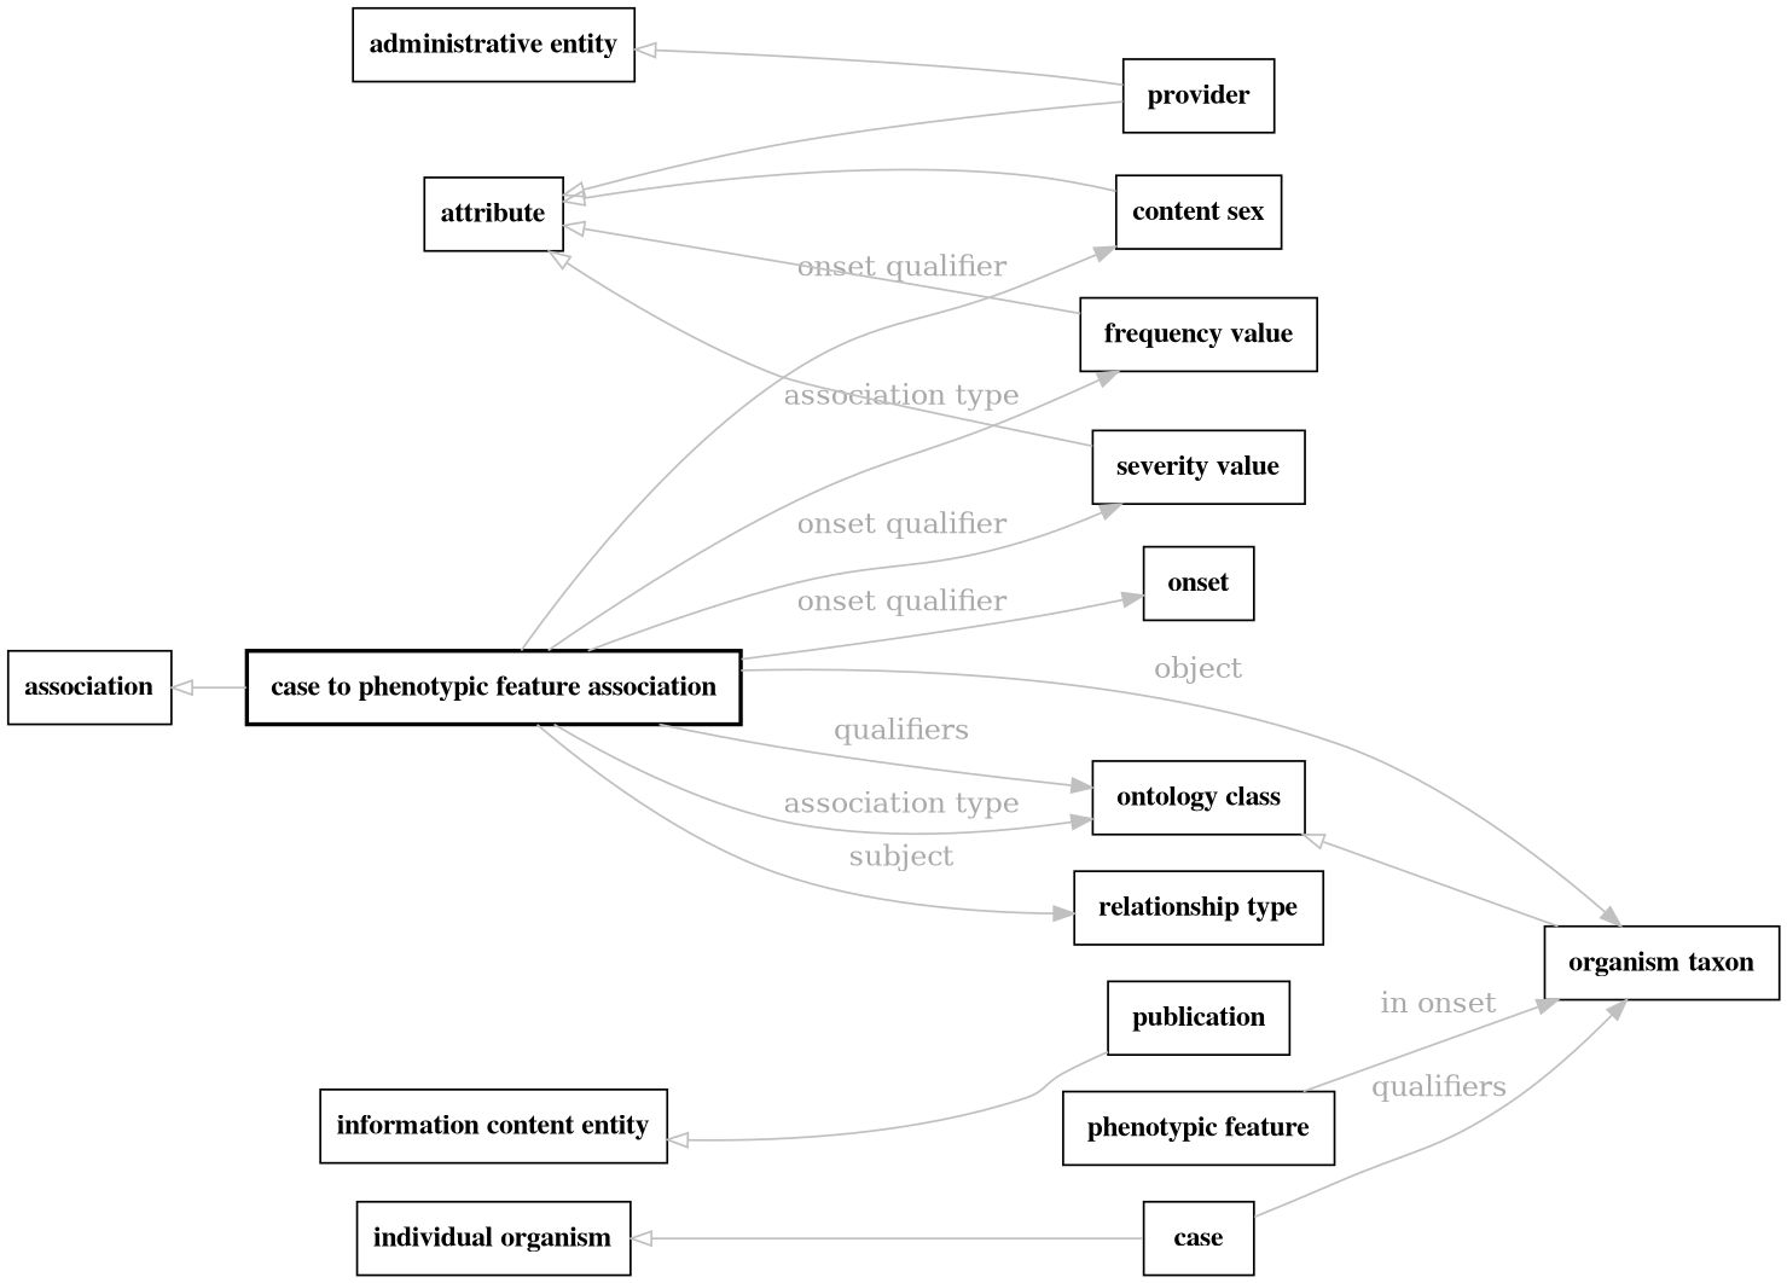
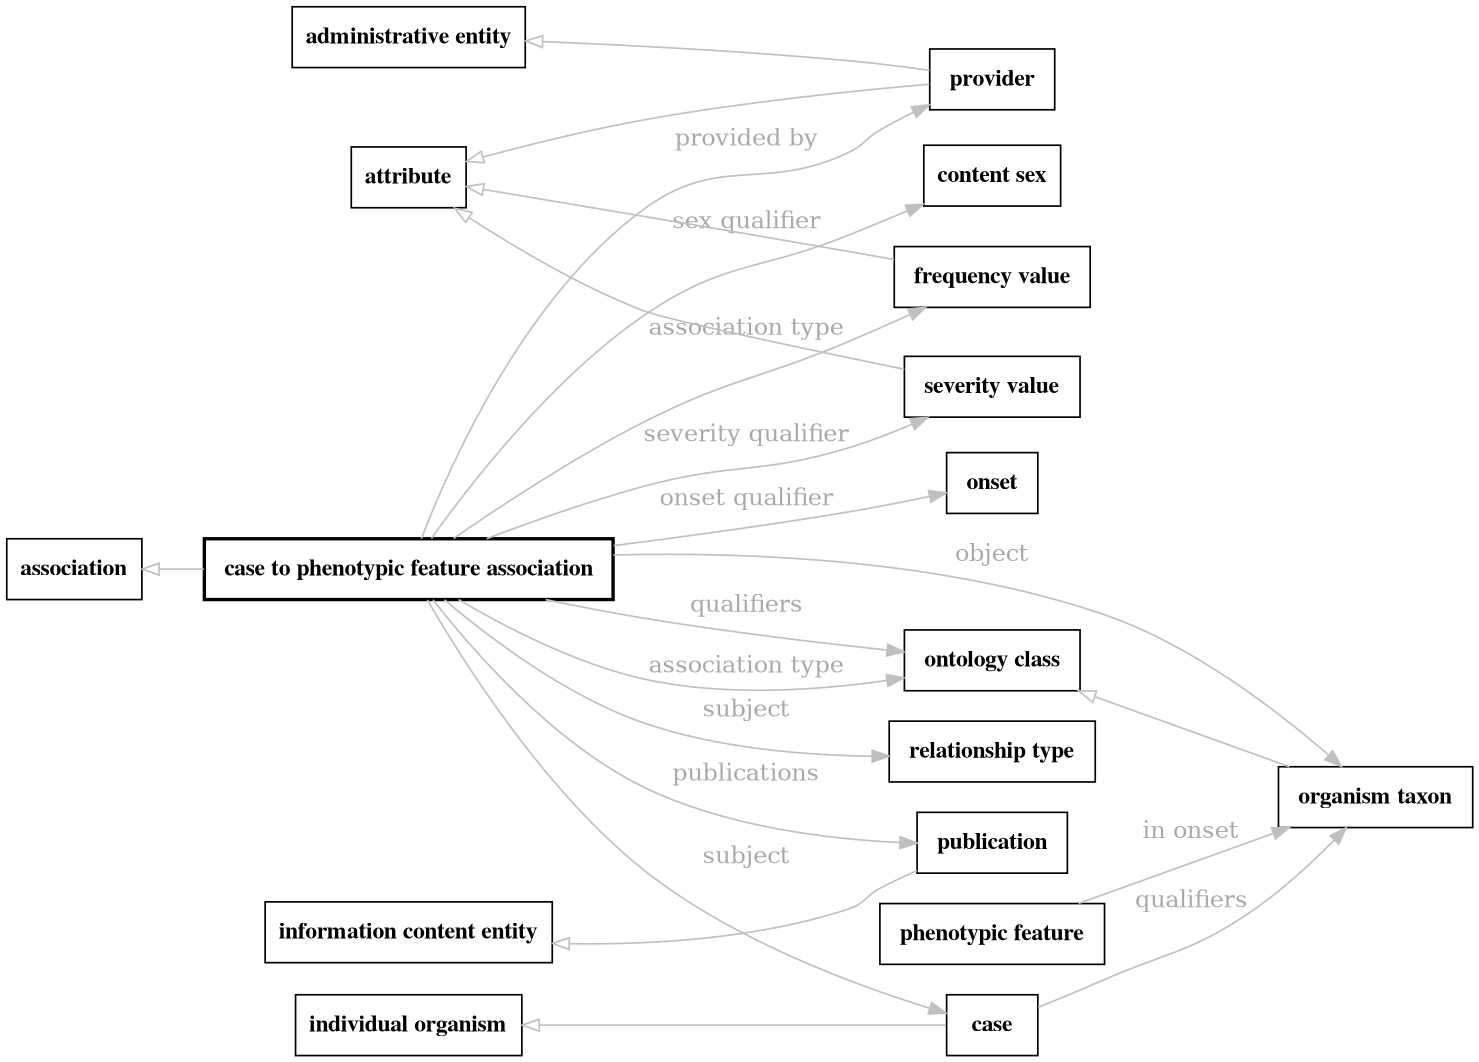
  digraph {
    fontsize=32
    penwidth=5
    rankdir=LR
    node [color=black fontname="times bold" shape=rectangle style=solid]
    edge [color=gray fontcolor=darkgray]
    n1 [label=" case to phenotypic feature association " style=bold]
    n2 [label="content sex"]
    n3 [label=" onset "]
    n4 [label=" severity value "]
    n5 [label=" frequency value "]
    n6 [label=" provider "]
    n7 [label=" publication "]
    n8 [label=" ontology class "]
    n9 [label=" relationship type "]
    n10 [label=" case "]
    n11 [label=" organism taxon "]
    n12 [label=" phenotypic feature "]
    association [style=""]
    attribute [style=""]
    "administrative entity" [style=""]
    "information content entity" [style=""]
    "individual organism" [style=""]
-   n1 -> n2 [label="onset qualifier"]
+   n1 -> n2 [label="sex qualifier"]
    n1 -> n3 [label="onset qualifier"]
-   n1 -> n4 [label="onset qualifier"]
+   n1 -> n4 [label="severity qualifier"]
    n1 -> n5 [label="association type"]
+   n1 -> n6 [label="provided by"]
+   n1 -> n7 [label=publications]
    n1 -> n8 [label=qualifiers]
    n1 -> n8 [label="association type"]
    n1 -> n9 [label=subject]
+   n1 -> n10 [label=subject]
    n1 -> n11 [label=object]
    n8 -> n11 [arrowtail=onormal dir=back]
    n10 -> n11 [label=qualifiers]
    n12 -> n11 [label="in onset"]
    association -> n1 [arrowtail=onormal dir=back]
-   attribute -> n2 [arrowtail=onormal dir=back]
    attribute -> n4 [arrowtail=onormal dir=back]
    attribute -> n5 [arrowtail=onormal dir=back]
    attribute -> n6 [arrowtail=onormal dir=back]
    "administrative entity" -> n6 [arrowtail=onormal dir=back]
    "information content entity" -> n7 [arrowtail=onormal dir=back]
    "individual organism" -> n10 [arrowtail=onormal dir=back]
  }
